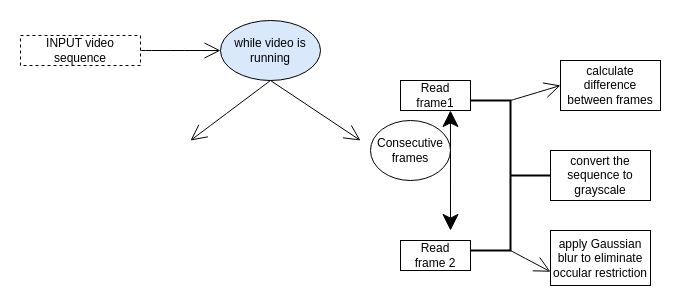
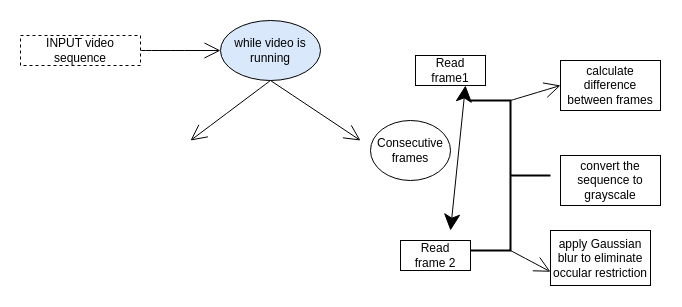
  <mxCell id="0" />
  <mxCell id="1" parent="0" />
  <mxCell id="2" style="edgeStyle=none;curved=1;rounded=0;orthogonalLoop=1;jettySize=auto;html=1;endArrow=open;startSize=14;endSize=14;sourcePerimeterSpacing=8;targetPerimeterSpacing=8;exitX=1;exitY=0.5;exitDx=0;exitDy=0;" edge="1" parent="1" source="3"><mxGeometry relative="1" as="geometry"><mxPoint x="220" y="50" as="targetPoint" /></mxGeometry></mxCell>
  <mxCell id="3" value="INPUT video sequence" style="rounded=0;whiteSpace=wrap;html=1;hachureGap=4;pointerEvents=0;dashed=1;" vertex="1" parent="1"><mxGeometry x="20" y="35" width="120" height="30" as="geometry" /></mxCell>
- <mxCell id="4" value="Read frame1" style="rounded=0;whiteSpace=wrap;html=1;hachureGap=4;pointerEvents=0;" vertex="1" parent="1"><mxGeometry x="400" y="80" width="70" height="30" as="geometry" /></mxCell>
+ <mxCell id="4" value="Read frame1" style="rounded=0;whiteSpace=wrap;html=1;hachureGap=4;pointerEvents=0;" vertex="1" parent="1"><mxGeometry x="415" y="55" width="70" height="30" as="geometry" /></mxCell>
  <mxCell id="5" value="Read &lt;br&gt;frame 2" style="rounded=0;whiteSpace=wrap;html=1;hachureGap=4;pointerEvents=0;" vertex="1" parent="1"><mxGeometry x="400" y="240" width="70" height="30" as="geometry" /></mxCell>
  <mxCell id="6" value="" style="endArrow=classic;startArrow=classic;html=1;startSize=14;endSize=14;sourcePerimeterSpacing=8;targetPerimeterSpacing=8;entryX=0.714;entryY=1;entryDx=0;entryDy=0;entryPerimeter=0;" edge="1" parent="1" target="4"><mxGeometry width="50" height="50" relative="1" as="geometry"><mxPoint x="450" y="230" as="sourcePoint" /><mxPoint x="450" y="120" as="targetPoint" /></mxGeometry></mxCell>
  <mxCell id="7" value="Consecutive frames&lt;br&gt;" style="ellipse;whiteSpace=wrap;html=1;hachureGap=4;pointerEvents=0;" vertex="1" parent="1"><mxGeometry x="370" y="120" width="80" height="60" as="geometry" /></mxCell>
  <mxCell id="8" style="edgeStyle=none;curved=1;rounded=0;orthogonalLoop=1;jettySize=auto;html=1;exitX=0.5;exitY=1;exitDx=0;exitDy=0;endArrow=open;startSize=14;endSize=14;sourcePerimeterSpacing=8;targetPerimeterSpacing=8;" edge="1" parent="1" source="10"><mxGeometry relative="1" as="geometry"><mxPoint x="190" y="140" as="targetPoint" /></mxGeometry></mxCell>
  <mxCell id="9" style="edgeStyle=none;curved=1;rounded=0;orthogonalLoop=1;jettySize=auto;html=1;exitX=0.5;exitY=1;exitDx=0;exitDy=0;endArrow=open;startSize=14;endSize=14;sourcePerimeterSpacing=8;targetPerimeterSpacing=8;" edge="1" parent="1" source="10"><mxGeometry relative="1" as="geometry"><mxPoint x="360" y="140" as="targetPoint" /></mxGeometry></mxCell>
  <mxCell id="10" value="while video is running" style="ellipse;whiteSpace=wrap;html=1;hachureGap=4;pointerEvents=0;fillColor=#dae8fc;" vertex="1" parent="1"><mxGeometry x="220" y="20" width="100" height="60" as="geometry" /></mxCell>
  <mxCell id="11" value="calculate difference between frames" style="rounded=0;whiteSpace=wrap;html=1;hachureGap=4;pointerEvents=0;" vertex="1" parent="1"><mxGeometry x="560" y="60" width="100" height="50" as="geometry" /></mxCell>
  <mxCell id="12" style="edgeStyle=none;curved=1;rounded=0;orthogonalLoop=1;jettySize=auto;html=1;exitX=0.5;exitY=1;exitDx=0;exitDy=0;exitPerimeter=0;entryX=0;entryY=0.5;entryDx=0;entryDy=0;endArrow=open;startSize=14;endSize=14;sourcePerimeterSpacing=8;targetPerimeterSpacing=8;" edge="1" parent="1" source="14" target="11"><mxGeometry relative="1" as="geometry" /></mxCell>
  <mxCell id="13" style="edgeStyle=none;curved=1;rounded=0;orthogonalLoop=1;jettySize=auto;html=1;exitX=0.5;exitY=0;exitDx=0;exitDy=0;exitPerimeter=0;entryX=0;entryY=0.75;entryDx=0;entryDy=0;endArrow=open;startSize=14;endSize=14;sourcePerimeterSpacing=8;targetPerimeterSpacing=8;" edge="1" parent="1" source="14" target="16"><mxGeometry relative="1" as="geometry" /></mxCell>
  <mxCell id="14" value="" style="strokeWidth=2;html=1;shape=mxgraph.flowchart.annotation_2;align=left;labelPosition=right;pointerEvents=1;hachureGap=4;direction=west;" vertex="1" parent="1"><mxGeometry x="470" y="100" width="80" height="150" as="geometry" /></mxCell>
- <mxCell id="15" value="convert the sequence to grayscale" style="rounded=0;whiteSpace=wrap;html=1;hachureGap=4;pointerEvents=0;" vertex="1" parent="1"><mxGeometry x="550" y="150" width="100" height="50" as="geometry" /></mxCell>
+ <mxCell id="15" value="convert the sequence to grayscale" style="rounded=0;whiteSpace=wrap;html=1;hachureGap=4;pointerEvents=0;" vertex="1" parent="1"><mxGeometry x="560" y="155" width="100" height="50" as="geometry" /></mxCell>
  <mxCell id="16" value="apply Gaussian blur to eliminate occular restriction" style="rounded=0;whiteSpace=wrap;html=1;hachureGap=4;pointerEvents=0;" vertex="1" parent="1"><mxGeometry x="550" y="230" width="100" height="55" as="geometry" /></mxCell>
